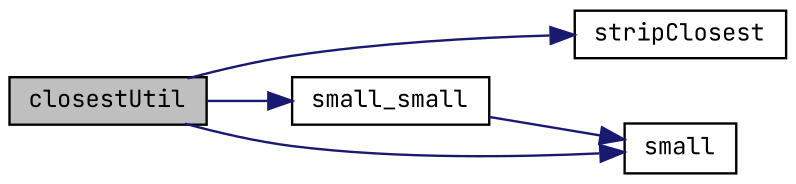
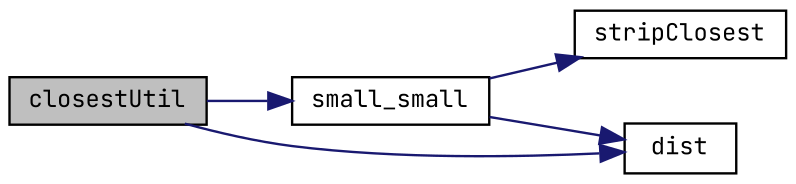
  digraph {
    fontname="JetBrains Mono"
    rankdir=LR
    node [color=black fillcolor=white fontname="JetBrains Mono" fontsize=10 shape=record style=filled]
    edge [color=midnightblue fontname="JetBrains Mono" fontsize=10 labelfontname=Helvetica labelfontsize=10 style=solid]
    n1 [fillcolor=grey75 fontcolor=black height=0.2 label=closestUtil width=0.4]
    n2 [height=0.2 label=small_small width=0.4]
    n3 [height=0.2 label=stripClosest width=0.4]
-   n4 [height=0.2 label=small width=0.4]
+   n4 [height=0.2 label=dist width=0.4]
    n1 -> n2
-   n1 -> n3
+   n2 -> n3
    n1 -> n4
    n2 -> n4
  }
